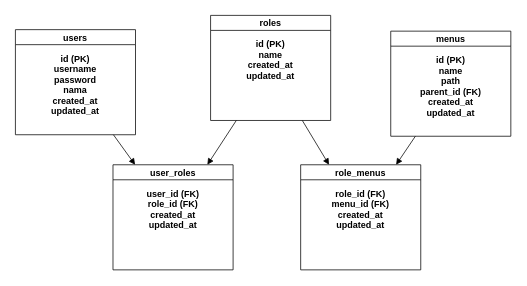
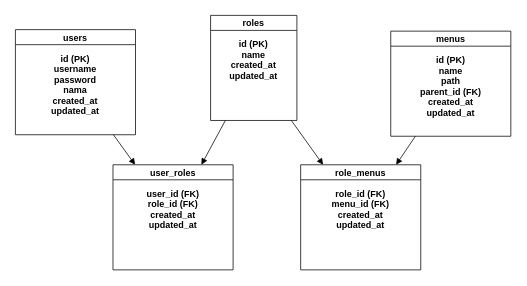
  <mxCell id="0" />
  <mxCell id="1" parent="0" />
  <mxCell id="2" value="&#10;&#10;&#10;&#10;&#10;&#10;&#10;users&#10;&#10;id (PK)&#10;username&#10;password&#10;nama&#10;created_at&#10;updated_at" style="shape=swimlane;childLayout=stackLayout;horizontal=1;startSize=20;fontStyle=1" parent="1" vertex="1"><mxGeometry x="20" y="39" width="160" height="140" as="geometry" /></mxCell>
- <mxCell id="3" value="&#10;&#10;&#10;&#10;&#10;roles&#10;&#10;id (PK)&#10;name&#10;created_at&#10;updated_at" style="shape=swimlane;childLayout=stackLayout;horizontal=1;startSize=20;movable=1;resizable=1;rotatable=1;deletable=1;editable=1;locked=0;connectable=1;fontStyle=1" parent="1" vertex="1"><mxGeometry x="280" y="20" width="160" height="140" as="geometry"><mxRectangle x="300" y="20" width="130" height="90" as="alternateBounds" /></mxGeometry></mxCell>
+ <mxCell id="3" value="&#10;&#10;&#10;&#10;&#10;roles&#10;&#10;id (PK)&#10;name&#10;created_at&#10;updated_at" style="shape=swimlane;childLayout=stackLayout;horizontal=1;startSize=20;movable=1;resizable=1;rotatable=1;deletable=1;editable=1;locked=0;connectable=1;fontStyle=1" parent="1" vertex="1"><mxGeometry x="280" y="20" width="115" height="140" as="geometry"><mxRectangle x="300" y="20" width="130" height="90" as="alternateBounds" /></mxGeometry></mxCell>
  <mxCell id="4" value="&#10;&#10;&#10;&#10;&#10;user_roles&#10;&#10;user_id (FK)&#10;role_id (FK)&#10;created_at&#10;updated_at" style="shape=swimlane;childLayout=stackLayout;horizontal=1;startSize=20;fontStyle=1" parent="1" vertex="1"><mxGeometry x="150" y="219" width="160" height="140" as="geometry" /></mxCell>
  <mxCell id="5" value="&#10;&#10;&#10;&#10;&#10;&#10;&#10;menus&#10;&#10;id (PK)&#10;name&#10;path&#10;parent_id (FK)&#10;created_at&#10;updated_at" style="shape=swimlane;childLayout=stackLayout;horizontal=1;startSize=20;fontStyle=1" parent="1" vertex="1"><mxGeometry x="520" y="41" width="160" height="140" as="geometry" /></mxCell>
  <mxCell id="6" value="&#10;&#10;&#10;&#10;&#10;role_menus&#10;&#10;role_id (FK)&#10;menu_id (FK)&#10;created_at&#10;updated_at" style="shape=swimlane;childLayout=stackLayout;horizontal=1;startSize=20;fontStyle=1" parent="1" vertex="1"><mxGeometry x="400" y="219" width="160" height="140" as="geometry" /></mxCell>
  <mxCell id="7" style="endArrow=block;" parent="1" source="2" target="4" edge="1"><mxGeometry relative="1" as="geometry" /></mxCell>
  <mxCell id="8" style="endArrow=block;" parent="1" source="3" target="4" edge="1"><mxGeometry relative="1" as="geometry" /></mxCell>
  <mxCell id="9" style="endArrow=block;" parent="1" source="3" target="6" edge="1"><mxGeometry relative="1" as="geometry" /></mxCell>
  <mxCell id="10" style="endArrow=block;" parent="1" source="5" target="6" edge="1"><mxGeometry relative="1" as="geometry" /></mxCell>
